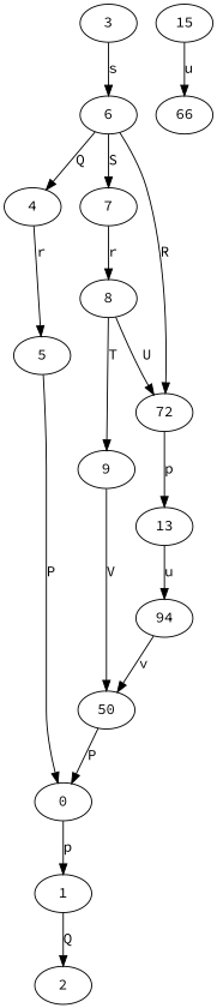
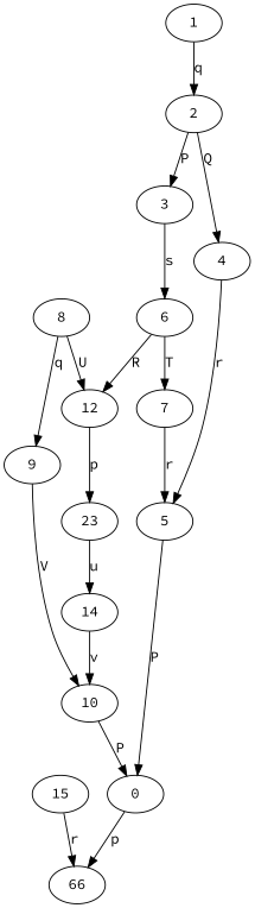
  digraph {
    fontname="Source Code Pro"
    node [fontname="Source Code Pro"]
    edge [fontname="Source Code Pro"]
    0
    1
    2
    3
    4
    6
    5
    7
-   12 [label=72]
+   12
    8
-   13
+   13 [label=23]
    9
-   14 [label=94]
-   10 [label=50]
+   14
+   10
    n15 [label=66]
    15
-   0 -> 1 [label=p]
-   1 -> 2 [label=Q]
-   6 -> 4 [label=Q]
+   0 -> n15 [label=p]
+   1 -> 2 [label=q]
+   2 -> 3 [label=P]
+   2 -> 4 [label=Q]
    3 -> 6 [label=s]
    4 -> 5 [label=r]
-   6 -> 7 [label=S]
+   6 -> 7 [label=T]
    6 -> 12 [label=R]
    5 -> 0 [label=P]
-   7 -> 8 [label=r]
+   7 -> 5 [label=r]
    12 -> 13 [label=p]
    8 -> 12 [label=U]
-   8 -> 9 [label=T]
+   8 -> 9 [label=q]
    13 -> 14 [label=u]
    9 -> 10 [label=V]
    14 -> 10 [label=v]
    10 -> 0 [label=P]
-   15 -> n15 [label=u]
+   15 -> n15 [label=r]
  }
